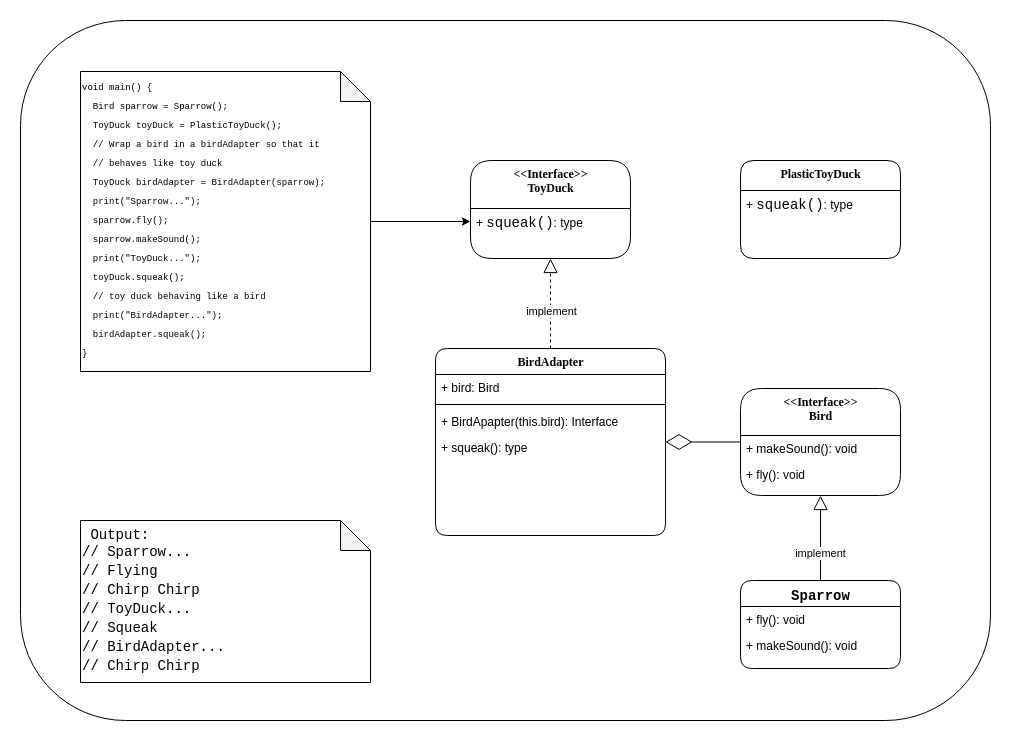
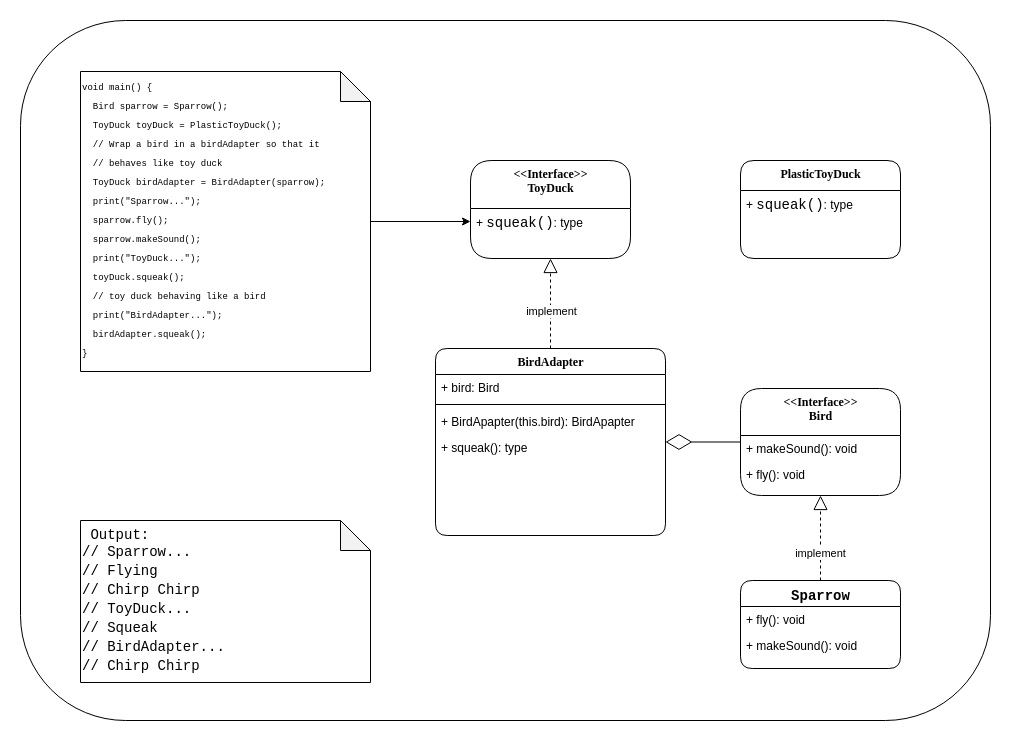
  <mxCell id="0" />
  <mxCell id="1" parent="0" />
  <mxCell id="2" value="" style="rounded=1;whiteSpace=wrap;html=1;labelBackgroundColor=none;fontSize=9;fontColor=#000000;fillColor=none;" vertex="1" parent="1"><mxGeometry x="20" y="20" width="970" height="700" as="geometry" /></mxCell>
  <mxCell id="3" value="BirdAdapter" style="swimlane;html=1;fontStyle=1;align=center;verticalAlign=top;childLayout=stackLayout;horizontal=1;startSize=26;horizontalStack=0;resizeParent=1;resizeLast=0;collapsible=1;marginBottom=0;swimlaneFillColor=#ffffff;rounded=1;shadow=0;comic=0;labelBackgroundColor=none;strokeWidth=1;fillColor=none;fontFamily=Verdana;fontSize=12;" parent="1" vertex="1"><mxGeometry x="435" y="348" width="230" height="187" as="geometry" /></mxCell>
  <mxCell id="4" value="+ bird: Bird" style="text;html=1;strokeColor=none;fillColor=none;align=left;verticalAlign=top;spacingLeft=4;spacingRight=4;whiteSpace=wrap;overflow=hidden;rotatable=0;points=[[0,0.5],[1,0.5]];portConstraint=eastwest;rounded=1;" parent="3" vertex="1"><mxGeometry y="26" width="230" height="26" as="geometry" /></mxCell>
  <mxCell id="5" value="" style="line;html=1;strokeWidth=1;fillColor=none;align=left;verticalAlign=middle;spacingTop=-1;spacingLeft=3;spacingRight=3;rotatable=0;labelPosition=right;points=[];portConstraint=eastwest;rounded=1;" parent="3" vertex="1"><mxGeometry y="52" width="230" height="8" as="geometry" /></mxCell>
- <mxCell id="6" value="+ BirdApapter(this.bird): Interface&lt;br&gt;&amp;nbsp;" style="text;html=1;strokeColor=none;fillColor=none;align=left;verticalAlign=top;spacingLeft=4;spacingRight=4;whiteSpace=wrap;overflow=hidden;rotatable=0;points=[[0,0.5],[1,0.5]];portConstraint=eastwest;rounded=1;" parent="3" vertex="1"><mxGeometry y="60" width="230" height="26" as="geometry" /></mxCell>
+ <mxCell id="6" value="+ BirdApapter(this.bird): BirdApapter&lt;br&gt;&amp;nbsp;" style="text;html=1;strokeColor=none;fillColor=none;align=left;verticalAlign=top;spacingLeft=4;spacingRight=4;whiteSpace=wrap;overflow=hidden;rotatable=0;points=[[0,0.5],[1,0.5]];portConstraint=eastwest;rounded=1;" parent="3" vertex="1"><mxGeometry y="60" width="230" height="26" as="geometry" /></mxCell>
  <mxCell id="7" value="+ squeak(): type" style="text;html=1;strokeColor=none;fillColor=none;align=left;verticalAlign=top;spacingLeft=4;spacingRight=4;whiteSpace=wrap;overflow=hidden;rotatable=0;points=[[0,0.5],[1,0.5]];portConstraint=eastwest;rounded=1;" parent="3" vertex="1"><mxGeometry y="86" width="230" height="26" as="geometry" /></mxCell>
  <mxCell id="8" value="&amp;lt;&amp;lt;Interface&amp;gt;&amp;gt;&lt;br&gt;Bird" style="swimlane;html=1;fontStyle=1;align=center;verticalAlign=top;childLayout=stackLayout;horizontal=1;startSize=47;horizontalStack=0;resizeParent=1;resizeLast=0;collapsible=1;marginBottom=0;swimlaneFillColor=#ffffff;rounded=1;shadow=0;comic=0;labelBackgroundColor=none;strokeWidth=1;fillColor=none;fontFamily=Verdana;fontSize=12;" parent="1" vertex="1"><mxGeometry x="740" y="388" width="160" height="107" as="geometry" /></mxCell>
  <mxCell id="9" value="+ makeSound(): void" style="text;html=1;strokeColor=none;fillColor=none;align=left;verticalAlign=top;spacingLeft=4;spacingRight=4;whiteSpace=wrap;overflow=hidden;rotatable=0;points=[[0,0.5],[1,0.5]];portConstraint=eastwest;rounded=1;" parent="8" vertex="1"><mxGeometry y="47" width="160" height="26" as="geometry" /></mxCell>
  <mxCell id="10" value="+ fly(): void" style="text;html=1;strokeColor=none;fillColor=none;align=left;verticalAlign=top;spacingLeft=4;spacingRight=4;whiteSpace=wrap;overflow=hidden;rotatable=0;points=[[0,0.5],[1,0.5]];portConstraint=eastwest;rounded=1;" parent="8" vertex="1"><mxGeometry y="73" width="160" height="26" as="geometry" /></mxCell>
  <mxCell id="11" value="&lt;div style=&quot;font-family: &amp;#34;consolas&amp;#34; , &amp;#34;courier new&amp;#34; , monospace ; font-size: 14px ; line-height: 19px&quot;&gt;&lt;span style=&quot;background-color: rgb(255 , 255 , 255)&quot;&gt;Sparrow&lt;/span&gt;&lt;/div&gt;" style="swimlane;html=1;fontStyle=1;align=center;verticalAlign=top;childLayout=stackLayout;horizontal=1;startSize=26;horizontalStack=0;resizeParent=1;resizeLast=0;collapsible=1;marginBottom=0;swimlaneFillColor=#ffffff;rounded=1;shadow=0;comic=0;labelBackgroundColor=none;strokeWidth=1;fillColor=none;fontFamily=Verdana;fontSize=12;" parent="1" vertex="1"><mxGeometry x="740" y="580" width="160" height="88" as="geometry" /></mxCell>
  <mxCell id="12" value="+ fly(): void" style="text;html=1;strokeColor=none;fillColor=none;align=left;verticalAlign=top;spacingLeft=4;spacingRight=4;whiteSpace=wrap;overflow=hidden;rotatable=0;points=[[0,0.5],[1,0.5]];portConstraint=eastwest;rounded=1;" vertex="1" parent="11"><mxGeometry y="26" width="160" height="26" as="geometry" /></mxCell>
  <mxCell id="13" value="+ makeSound(): void" style="text;html=1;strokeColor=none;fillColor=none;align=left;verticalAlign=top;spacingLeft=4;spacingRight=4;whiteSpace=wrap;overflow=hidden;rotatable=0;points=[[0,0.5],[1,0.5]];portConstraint=eastwest;rounded=1;" vertex="1" parent="11"><mxGeometry y="52" width="160" height="26" as="geometry" /></mxCell>
  <mxCell id="14" value="&amp;lt;&amp;lt;Interface&amp;gt;&amp;gt;&lt;br&gt;ToyDuck" style="swimlane;html=1;fontStyle=1;align=center;verticalAlign=top;childLayout=stackLayout;horizontal=1;startSize=48;horizontalStack=0;resizeParent=1;resizeLast=0;collapsible=1;marginBottom=0;swimlaneFillColor=#ffffff;rounded=1;shadow=0;comic=0;labelBackgroundColor=none;strokeWidth=1;fillColor=none;fontFamily=Verdana;fontSize=12;" parent="1" vertex="1"><mxGeometry x="470" y="160" width="160" height="98" as="geometry" /></mxCell>
  <mxCell id="15" value="+&amp;nbsp;&lt;span style=&quot;font-family: &amp;#34;consolas&amp;#34; , &amp;#34;courier new&amp;#34; , monospace ; font-size: 14px&quot;&gt;squeak&lt;/span&gt;&lt;span style=&quot;font-family: &amp;#34;consolas&amp;#34; , &amp;#34;courier new&amp;#34; , monospace ; font-size: 14px&quot;&gt;()&lt;/span&gt;&lt;span&gt;: type&lt;/span&gt;" style="text;html=1;strokeColor=none;fillColor=none;align=left;verticalAlign=top;spacingLeft=4;spacingRight=4;whiteSpace=wrap;overflow=hidden;rotatable=0;points=[[0,0.5],[1,0.5]];portConstraint=eastwest;rounded=1;" parent="14" vertex="1"><mxGeometry y="48" width="160" height="26" as="geometry" /></mxCell>
- <mxCell id="16" value="" style="endArrow=block;dashed=0;endFill=0;endSize=12;html=1;rounded=1;fontColor=#000000;" edge="1" parent="1" source="11" target="8"><mxGeometry width="160" relative="1" as="geometry"><mxPoint x="880" y="700" as="sourcePoint" /><mxPoint x="1040" y="700" as="targetPoint" /></mxGeometry></mxCell>
+ <mxCell id="16" value="" style="endArrow=block;dashed=1;endFill=0;endSize=12;html=1;rounded=1;fontColor=#000000;" edge="1" parent="1" source="11" target="8"><mxGeometry width="160" relative="1" as="geometry"><mxPoint x="880" y="700" as="sourcePoint" /><mxPoint x="1040" y="700" as="targetPoint" /></mxGeometry></mxCell>
  <mxCell id="17" value="implement" style="edgeLabel;html=1;align=center;verticalAlign=middle;resizable=0;points=[];fontColor=#000000;rounded=1;" vertex="1" connectable="0" parent="16"><mxGeometry x="-0.351" y="1" relative="1" as="geometry"><mxPoint as="offset" /></mxGeometry></mxCell>
  <mxCell id="18" value="PlasticToyDuck" style="swimlane;html=1;fontStyle=1;align=center;verticalAlign=top;childLayout=stackLayout;horizontal=1;startSize=30;horizontalStack=0;resizeParent=1;resizeLast=0;collapsible=1;marginBottom=0;swimlaneFillColor=#ffffff;rounded=1;shadow=0;comic=0;labelBackgroundColor=none;strokeWidth=1;fillColor=none;fontFamily=Verdana;fontSize=12;" vertex="1" parent="1"><mxGeometry x="740" y="160" width="160" height="98" as="geometry" /></mxCell>
  <mxCell id="19" value="+&amp;nbsp;&lt;span style=&quot;font-family: &amp;#34;consolas&amp;#34; , &amp;#34;courier new&amp;#34; , monospace ; font-size: 14px&quot;&gt;squeak&lt;/span&gt;&lt;span style=&quot;font-family: &amp;#34;consolas&amp;#34; , &amp;#34;courier new&amp;#34; , monospace ; font-size: 14px&quot;&gt;()&lt;/span&gt;&lt;span&gt;: type&lt;/span&gt;" style="text;html=1;strokeColor=none;fillColor=none;align=left;verticalAlign=top;spacingLeft=4;spacingRight=4;whiteSpace=wrap;overflow=hidden;rotatable=0;points=[[0,0.5],[1,0.5]];portConstraint=eastwest;rounded=1;" vertex="1" parent="18"><mxGeometry y="30" width="160" height="26" as="geometry" /></mxCell>
  <mxCell id="20" value="" style="endArrow=block;dashed=1;endFill=0;endSize=12;html=1;rounded=1;fontColor=#000000;" edge="1" parent="1" source="3" target="14"><mxGeometry width="160" relative="1" as="geometry"><mxPoint x="780" y="149" as="sourcePoint" /><mxPoint x="670" y="149" as="targetPoint" /></mxGeometry></mxCell>
  <mxCell id="21" value="implement" style="edgeLabel;html=1;align=center;verticalAlign=middle;resizable=0;points=[];fontColor=#000000;" vertex="1" connectable="0" parent="20"><mxGeometry x="-0.148" relative="1" as="geometry"><mxPoint as="offset" /></mxGeometry></mxCell>
  <mxCell id="22" value="" style="endArrow=diamondThin;endFill=0;endSize=24;html=1;rounded=1;fontColor=#000000;" edge="1" parent="1" source="8" target="3"><mxGeometry width="160" relative="1" as="geometry"><mxPoint x="820" y="400" as="sourcePoint" /><mxPoint x="660" y="400" as="targetPoint" /><Array as="points" /></mxGeometry></mxCell>
  <mxCell id="23" value="" style="edgeStyle=orthogonalEdgeStyle;rounded=1;orthogonalLoop=1;jettySize=auto;html=1;fontSize=9;fontColor=#000000;" edge="1" parent="1" source="24" target="15"><mxGeometry relative="1" as="geometry" /></mxCell>
  <mxCell id="24" value="&lt;div style=&quot;font-family: &amp;#34;consolas&amp;#34; , &amp;#34;courier new&amp;#34; , monospace ; line-height: 19px ; font-size: 9px&quot;&gt;&lt;div style=&quot;font-size: 9px&quot;&gt;void main() {&lt;/div&gt;&lt;div style=&quot;font-size: 9px&quot;&gt;&amp;nbsp; Bird sparrow = Sparrow();&lt;/div&gt;&lt;div style=&quot;font-size: 9px&quot;&gt;&amp;nbsp; ToyDuck toyDuck = PlasticToyDuck();&lt;/div&gt;&lt;div style=&quot;font-size: 9px&quot;&gt;&amp;nbsp; // Wrap a bird in a birdAdapter so that it&lt;/div&gt;&lt;div style=&quot;font-size: 9px&quot;&gt;&amp;nbsp; // behaves like toy duck&lt;/div&gt;&lt;div style=&quot;font-size: 9px&quot;&gt;&amp;nbsp; ToyDuck birdAdapter = BirdAdapter(sparrow);&lt;/div&gt;&lt;div style=&quot;font-size: 9px&quot;&gt;&amp;nbsp; print(&quot;Sparrow...&quot;);&lt;/div&gt;&lt;div style=&quot;font-size: 9px&quot;&gt;&amp;nbsp; sparrow.fly();&lt;/div&gt;&lt;div style=&quot;font-size: 9px&quot;&gt;&amp;nbsp; sparrow.makeSound();&lt;/div&gt;&lt;div style=&quot;font-size: 9px&quot;&gt;&amp;nbsp; print(&quot;ToyDuck...&quot;);&lt;/div&gt;&lt;div style=&quot;font-size: 9px&quot;&gt;&amp;nbsp; toyDuck.squeak();&lt;/div&gt;&lt;div style=&quot;font-size: 9px&quot;&gt;&amp;nbsp; // toy duck behaving like a bird&lt;/div&gt;&lt;div style=&quot;font-size: 9px&quot;&gt;&amp;nbsp; print(&quot;BirdAdapter...&quot;);&lt;/div&gt;&lt;div style=&quot;font-size: 9px&quot;&gt;&amp;nbsp; birdAdapter.squeak();&lt;/div&gt;&lt;div style=&quot;font-size: 9px&quot;&gt;}&lt;/div&gt;&lt;/div&gt;" style="shape=note;whiteSpace=wrap;html=1;backgroundOutline=1;darkOpacity=0.05;rounded=1;labelBackgroundColor=none;fontSize=9;fontColor=#000000;align=left;" vertex="1" parent="1"><mxGeometry x="80" y="71" width="290" height="300" as="geometry" /></mxCell>
  <mxCell id="25" value="&lt;span style=&quot;font-family: &amp;#34;consolas&amp;#34; , &amp;#34;courier new&amp;#34; , monospace ; font-size: 14px&quot;&gt;&amp;nbsp;Output:&lt;/span&gt;&lt;br&gt;&lt;div style=&quot;font-family: &amp;#34;consolas&amp;#34; , &amp;#34;courier new&amp;#34; , monospace ; font-weight: normal ; font-size: 14px ; line-height: 19px&quot;&gt;&lt;div&gt;// Sparrow...&lt;/div&gt;&lt;div&gt;// Flying&lt;/div&gt;&lt;div&gt;// Chirp Chirp&lt;/div&gt;&lt;div&gt;// ToyDuck...&lt;/div&gt;&lt;div&gt;// Squeak&lt;/div&gt;&lt;div&gt;// BirdAdapter...&lt;/div&gt;&lt;div&gt;// Chirp Chirp&lt;/div&gt;&lt;/div&gt;" style="shape=note;whiteSpace=wrap;html=1;backgroundOutline=1;darkOpacity=0.05;rounded=1;labelBackgroundColor=none;fontSize=9;fontColor=#000000;align=left;fillColor=none;" vertex="1" parent="1"><mxGeometry x="80" y="520" width="290" height="162" as="geometry" /></mxCell>
